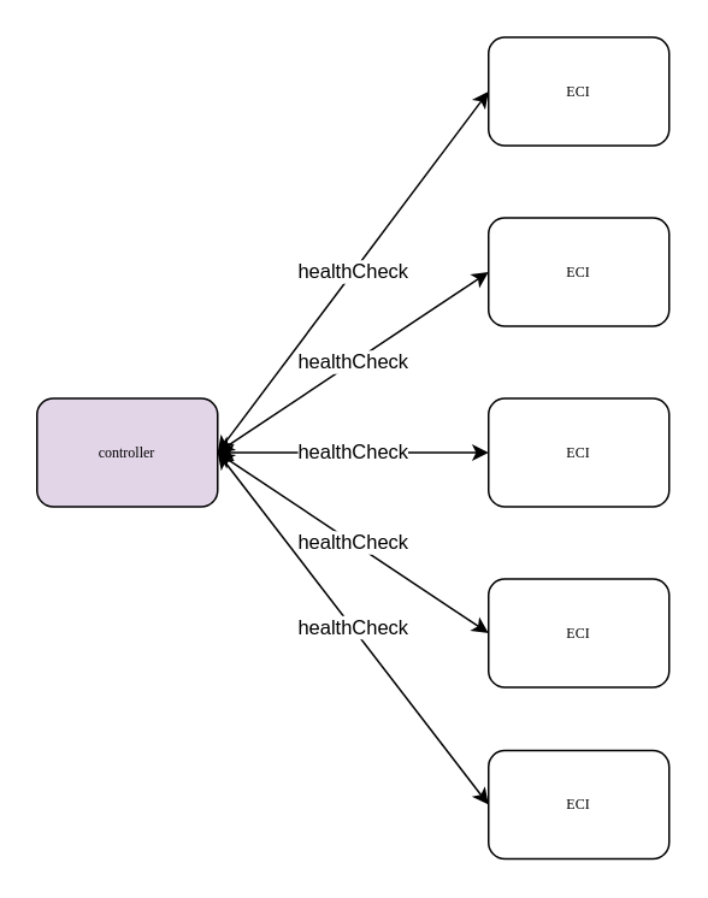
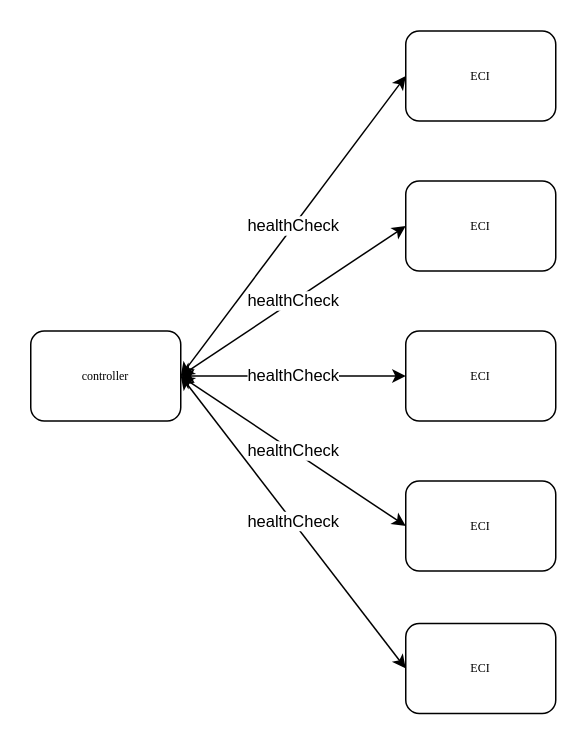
  <mxCell id="0" />
  <mxCell id="1" parent="0" />
- <mxCell id="2" value="controller" style="rounded=1;whiteSpace=wrap;html=1;shadow=0;labelBackgroundColor=none;strokeWidth=1;fontFamily=Verdana;fontSize=8;align=center;fillColor=#e1d5e7;" vertex="1" parent="1"><mxGeometry x="20" y="220" width="100" height="60" as="geometry" /></mxCell>
+ <mxCell id="2" value="controller" style="rounded=1;whiteSpace=wrap;html=1;shadow=0;labelBackgroundColor=none;strokeWidth=1;fontFamily=Verdana;fontSize=8;align=center;" vertex="1" parent="1"><mxGeometry x="20" y="220" width="100" height="60" as="geometry" /></mxCell>
  <mxCell id="3" value="ECI" style="rounded=1;whiteSpace=wrap;html=1;shadow=0;labelBackgroundColor=none;strokeWidth=1;fontFamily=Verdana;fontSize=8;align=center;" vertex="1" parent="1"><mxGeometry x="270" y="20" width="100" height="60" as="geometry" /></mxCell>
  <mxCell id="4" value="ECI" style="rounded=1;whiteSpace=wrap;html=1;shadow=0;labelBackgroundColor=none;strokeWidth=1;fontFamily=Verdana;fontSize=8;align=center;" vertex="1" parent="1"><mxGeometry x="270" y="120" width="100" height="60" as="geometry" /></mxCell>
  <mxCell id="5" value="ECI" style="rounded=1;whiteSpace=wrap;html=1;shadow=0;labelBackgroundColor=none;strokeWidth=1;fontFamily=Verdana;fontSize=8;align=center;" vertex="1" parent="1"><mxGeometry x="270" y="415" width="100" height="60" as="geometry" /></mxCell>
  <mxCell id="6" value="ECI" style="rounded=1;whiteSpace=wrap;html=1;shadow=0;labelBackgroundColor=none;strokeWidth=1;fontFamily=Verdana;fontSize=8;align=center;" vertex="1" parent="1"><mxGeometry x="270" y="220" width="100" height="60" as="geometry" /></mxCell>
  <mxCell id="7" value="ECI" style="rounded=1;whiteSpace=wrap;html=1;shadow=0;labelBackgroundColor=none;strokeWidth=1;fontFamily=Verdana;fontSize=8;align=center;" vertex="1" parent="1"><mxGeometry x="270" y="320" width="100" height="60" as="geometry" /></mxCell>
  <mxCell id="8" value="healthCheck" style="endArrow=classic;startArrow=classic;html=1;exitX=1;exitY=0.5;exitDx=0;exitDy=0;entryX=0;entryY=0.5;entryDx=0;entryDy=0;" edge="1" parent="1" source="2" target="3"><mxGeometry width="50" height="50" relative="1" as="geometry"><mxPoint x="360" y="210" as="sourcePoint" /><mxPoint x="410" y="160" as="targetPoint" /></mxGeometry></mxCell>
  <mxCell id="9" value="healthCheck" style="endArrow=classic;startArrow=classic;html=1;entryX=0;entryY=0.5;entryDx=0;entryDy=0;" edge="1" parent="1" target="4"><mxGeometry width="50" height="50" relative="1" as="geometry"><mxPoint x="120" y="250" as="sourcePoint" /><mxPoint x="280" y="60" as="targetPoint" /></mxGeometry></mxCell>
  <mxCell id="10" value="healthCheck" style="endArrow=classic;startArrow=classic;html=1;entryX=0;entryY=0.5;entryDx=0;entryDy=0;" edge="1" parent="1" target="6"><mxGeometry width="50" height="50" relative="1" as="geometry"><mxPoint x="120" y="250" as="sourcePoint" /><mxPoint x="290" y="70" as="targetPoint" /></mxGeometry></mxCell>
  <mxCell id="11" value="healthCheck" style="endArrow=classic;startArrow=classic;html=1;entryX=0;entryY=0.5;entryDx=0;entryDy=0;exitX=1;exitY=0.5;exitDx=0;exitDy=0;" edge="1" parent="1" source="2" target="7"><mxGeometry width="50" height="50" relative="1" as="geometry"><mxPoint x="130" y="250" as="sourcePoint" /><mxPoint x="300" y="80" as="targetPoint" /></mxGeometry></mxCell>
  <mxCell id="12" value="healthCheck" style="endArrow=classic;startArrow=classic;html=1;entryX=0;entryY=0.5;entryDx=0;entryDy=0;exitX=1;exitY=0.5;exitDx=0;exitDy=0;" edge="1" parent="1" source="2" target="5"><mxGeometry width="50" height="50" relative="1" as="geometry"><mxPoint x="130" y="260" as="sourcePoint" /><mxPoint x="280" y="360" as="targetPoint" /></mxGeometry></mxCell>
